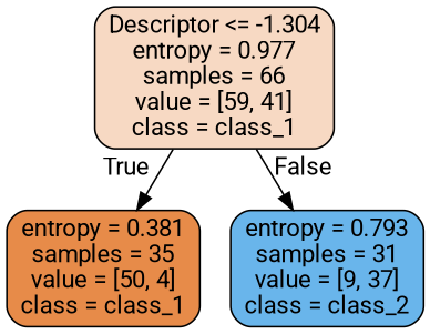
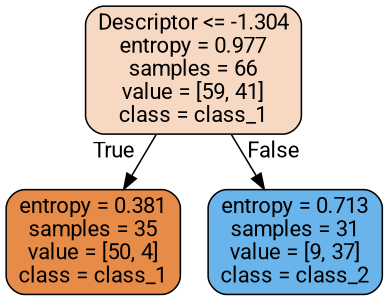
  digraph {
    fontname=Roboto
    node [color=black fontname=Roboto shape=box style="filled, rounded"]
    edge [fontname=Roboto labeldistance=2.5]
    n1 [fillcolor="#f7d9c3" label="Descriptor <= -1.304\nentropy = 0.977\nsamples = 66\nvalue = [59, 41]\nclass = class_1"]
    n2 [fillcolor="#e78b49" label="entropy = 0.381\nsamples = 35\nvalue = [50, 4]\nclass = class_1"]
-   n3 [fillcolor="#69b5eb" label="entropy = 0.793\nsamples = 31\nvalue = [9, 37]\nclass = class_2"]
+   n3 [fillcolor="#69b5eb" label="entropy = 0.713\nsamples = 31\nvalue = [9, 37]\nclass = class_2"]
    n1 -> n2 [headlabel=True labelangle=45]
    n1 -> n3 [headlabel=False labelangle=-45]
  }
